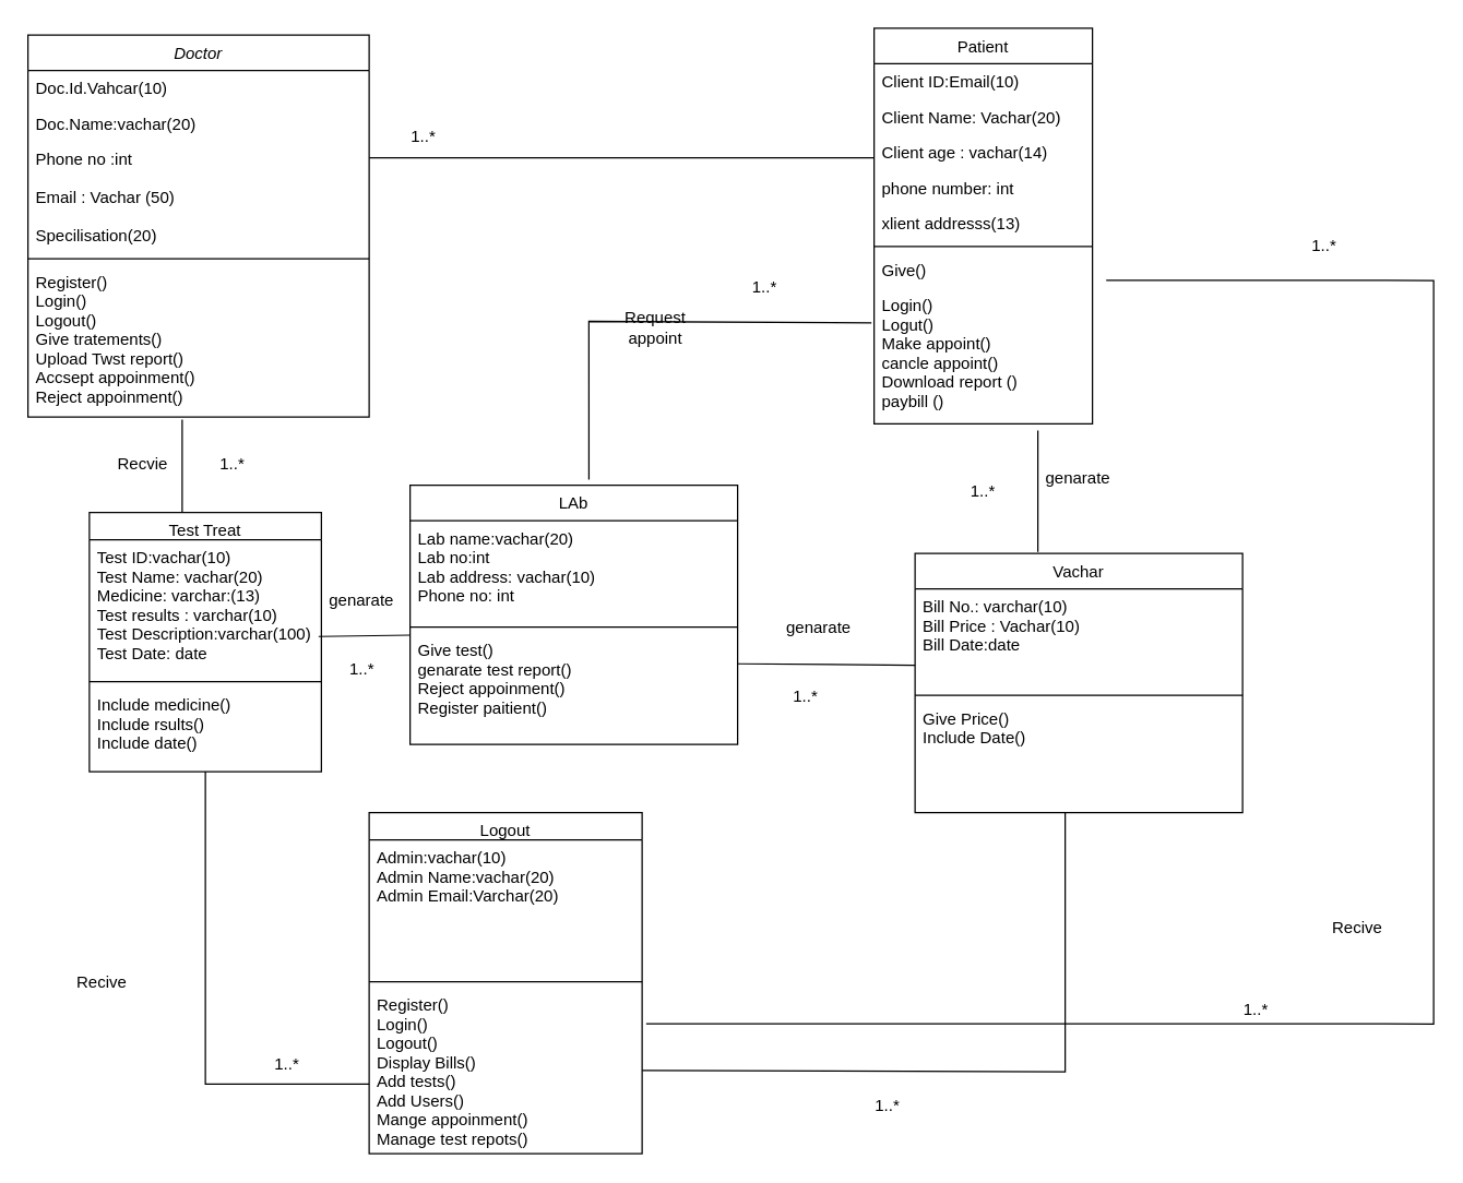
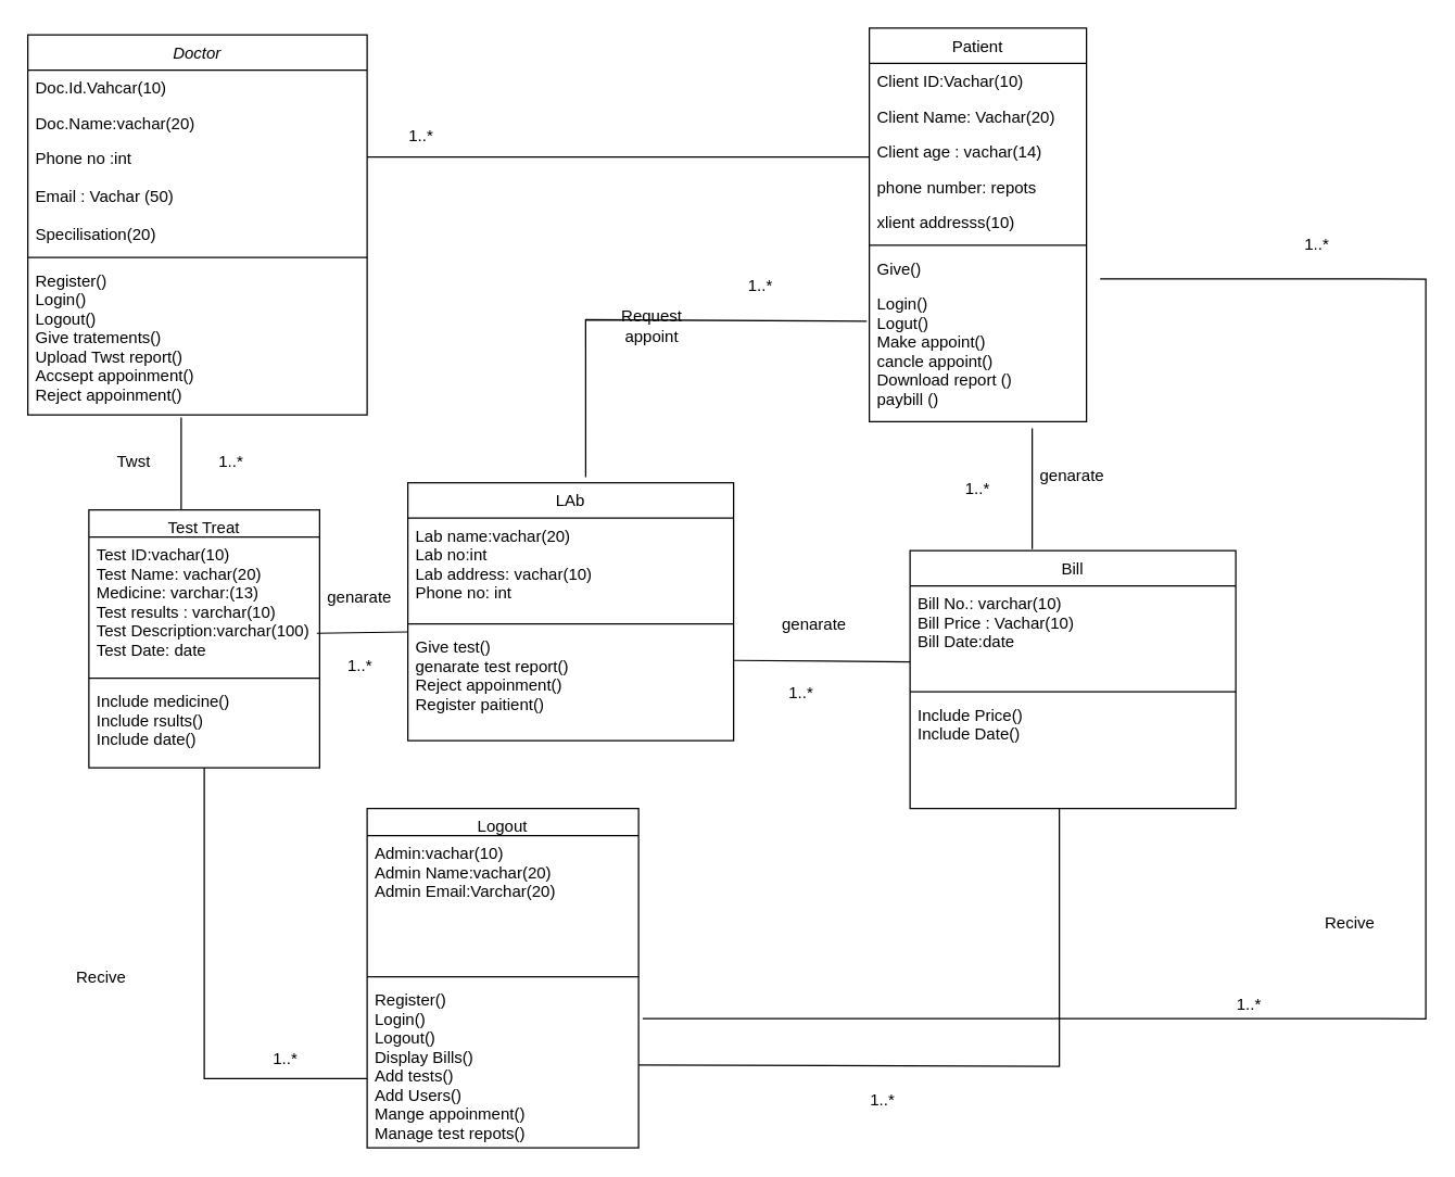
  <mxCell id="0" />
  <mxCell id="1" parent="0" />
  <mxCell id="2" value="Doctor" style="swimlane;fontStyle=2;align=center;verticalAlign=top;childLayout=stackLayout;horizontal=1;startSize=26;horizontalStack=0;resizeParent=1;resizeLast=0;collapsible=1;marginBottom=0;rounded=0;shadow=0;strokeWidth=1;" parent="1" vertex="1"><mxGeometry x="20" y="25" width="250" height="280" as="geometry"><mxRectangle x="230" y="140" width="160" height="26" as="alternateBounds" /></mxGeometry></mxCell>
  <mxCell id="3" value="Doc.Id.Vahcar(10)" style="text;align=left;verticalAlign=top;spacingLeft=4;spacingRight=4;overflow=hidden;rotatable=0;points=[[0,0.5],[1,0.5]];portConstraint=eastwest;" parent="2" vertex="1"><mxGeometry y="26" width="250" height="26" as="geometry" /></mxCell>
  <mxCell id="4" value="Doc.Name:vachar(20)" style="text;align=left;verticalAlign=top;spacingLeft=4;spacingRight=4;overflow=hidden;rotatable=0;points=[[0,0.5],[1,0.5]];portConstraint=eastwest;rounded=0;shadow=0;html=0;" parent="2" vertex="1"><mxGeometry y="52" width="250" height="26" as="geometry" /></mxCell>
  <mxCell id="5" value="Phone no :int &#10;&#10;Email : Vachar (50)&#10;&#10;Specilisation(20)" style="text;align=left;verticalAlign=top;spacingLeft=4;spacingRight=4;overflow=hidden;rotatable=0;points=[[0,0.5],[1,0.5]];portConstraint=eastwest;rounded=0;shadow=0;html=0;" parent="2" vertex="1"><mxGeometry y="78" width="250" height="82" as="geometry" /></mxCell>
  <mxCell id="6" value="" style="line;html=1;strokeWidth=1;align=left;verticalAlign=middle;spacingTop=-1;spacingLeft=3;spacingRight=3;rotatable=0;labelPosition=right;points=[];portConstraint=eastwest;" parent="2" vertex="1"><mxGeometry y="160" width="250" height="8" as="geometry" /></mxCell>
  <mxCell id="7" value="Register()&#10;Login()&#10;Logout()&#10;Give tratements()&#10;Upload Twst report()&#10;Accsept appoinment()&#10;Reject appoinment()" style="text;align=left;verticalAlign=top;spacingLeft=4;spacingRight=4;overflow=hidden;rotatable=0;points=[[0,0.5],[1,0.5]];portConstraint=eastwest;" parent="2" vertex="1"><mxGeometry y="168" width="250" height="112" as="geometry" /></mxCell>
  <mxCell id="8" value="Test Treat" style="swimlane;fontStyle=0;align=center;verticalAlign=top;childLayout=stackLayout;horizontal=1;startSize=20;horizontalStack=0;resizeParent=1;resizeLast=0;collapsible=1;marginBottom=0;rounded=0;shadow=0;strokeWidth=1;" parent="1" vertex="1"><mxGeometry x="65" y="375" width="170" height="190" as="geometry"><mxRectangle x="130" y="380" width="160" height="26" as="alternateBounds" /></mxGeometry></mxCell>
  <mxCell id="9" value="Test ID:vachar(10)&#10;Test Name: vachar(20)&#10;Medicine: varchar:(13)&#10;Test results : varchar(10)&#10;Test Description:varchar(100)&#10;Test Date: date" style="text;align=left;verticalAlign=top;spacingLeft=4;spacingRight=4;overflow=hidden;rotatable=0;points=[[0,0.5],[1,0.5]];portConstraint=eastwest;" parent="8" vertex="1"><mxGeometry y="20" width="170" height="100" as="geometry" /></mxCell>
  <mxCell id="10" value="" style="line;html=1;strokeWidth=1;align=left;verticalAlign=middle;spacingTop=-1;spacingLeft=3;spacingRight=3;rotatable=0;labelPosition=right;points=[];portConstraint=eastwest;" parent="8" vertex="1"><mxGeometry y="120" width="170" height="8" as="geometry" /></mxCell>
  <mxCell id="11" value="Include medicine()&#10;Include rsults()&#10;Include date()&#10;" style="text;align=left;verticalAlign=top;spacingLeft=4;spacingRight=4;overflow=hidden;rotatable=0;points=[[0,0.5],[1,0.5]];portConstraint=eastwest;" vertex="1" parent="8"><mxGeometry y="128" width="170" height="62" as="geometry" /></mxCell>
  <mxCell id="12" value="LAb" style="swimlane;fontStyle=0;align=center;verticalAlign=top;childLayout=stackLayout;horizontal=1;startSize=26;horizontalStack=0;resizeParent=1;resizeLast=0;collapsible=1;marginBottom=0;rounded=0;shadow=0;strokeWidth=1;" parent="1" vertex="1"><mxGeometry x="300" y="355" width="240" height="190" as="geometry"><mxRectangle x="340" y="380" width="170" height="26" as="alternateBounds" /></mxGeometry></mxCell>
  <mxCell id="13" value="Lab name:vachar(20)&#10;Lab no:int&#10;Lab address: vachar(10)&#10;Phone no: int" style="text;align=left;verticalAlign=top;spacingLeft=4;spacingRight=4;overflow=hidden;rotatable=0;points=[[0,0.5],[1,0.5]];portConstraint=eastwest;" parent="12" vertex="1"><mxGeometry y="26" width="240" height="74" as="geometry" /></mxCell>
  <mxCell id="14" value="" style="line;html=1;strokeWidth=1;align=left;verticalAlign=middle;spacingTop=-1;spacingLeft=3;spacingRight=3;rotatable=0;labelPosition=right;points=[];portConstraint=eastwest;" parent="12" vertex="1"><mxGeometry y="100" width="240" height="8" as="geometry" /></mxCell>
  <mxCell id="15" value="Give test()&#10;genarate test report()&#10;Reject appoinment()&#10;Register paitient()&#10;" style="text;align=left;verticalAlign=top;spacingLeft=4;spacingRight=4;overflow=hidden;rotatable=0;points=[[0,0.5],[1,0.5]];portConstraint=eastwest;" vertex="1" parent="12"><mxGeometry y="108" width="240" height="74" as="geometry" /></mxCell>
  <mxCell id="16" value="Patient" style="swimlane;fontStyle=0;align=center;verticalAlign=top;childLayout=stackLayout;horizontal=1;startSize=26;horizontalStack=0;resizeParent=1;resizeLast=0;collapsible=1;marginBottom=0;rounded=0;shadow=0;strokeWidth=1;" parent="1" vertex="1"><mxGeometry x="640" y="20" width="160" height="290" as="geometry"><mxRectangle x="550" y="140" width="160" height="26" as="alternateBounds" /></mxGeometry></mxCell>
- <mxCell id="17" value="Client ID:Email(10)" style="text;align=left;verticalAlign=top;spacingLeft=4;spacingRight=4;overflow=hidden;rotatable=0;points=[[0,0.5],[1,0.5]];portConstraint=eastwest;" parent="16" vertex="1"><mxGeometry y="26" width="160" height="26" as="geometry" /></mxCell>
+ <mxCell id="17" value="Client ID:Vachar(10)" style="text;align=left;verticalAlign=top;spacingLeft=4;spacingRight=4;overflow=hidden;rotatable=0;points=[[0,0.5],[1,0.5]];portConstraint=eastwest;" parent="16" vertex="1"><mxGeometry y="26" width="160" height="26" as="geometry" /></mxCell>
  <mxCell id="18" value="Client Name: Vachar(20)&#10;" style="text;align=left;verticalAlign=top;spacingLeft=4;spacingRight=4;overflow=hidden;rotatable=0;points=[[0,0.5],[1,0.5]];portConstraint=eastwest;rounded=0;shadow=0;html=0;" parent="16" vertex="1"><mxGeometry y="52" width="160" height="26" as="geometry" /></mxCell>
  <mxCell id="19" value="Client age : vachar(14)" style="text;align=left;verticalAlign=top;spacingLeft=4;spacingRight=4;overflow=hidden;rotatable=0;points=[[0,0.5],[1,0.5]];portConstraint=eastwest;rounded=0;shadow=0;html=0;" parent="16" vertex="1"><mxGeometry y="78" width="160" height="26" as="geometry" /></mxCell>
- <mxCell id="20" value="phone number: int" style="text;align=left;verticalAlign=top;spacingLeft=4;spacingRight=4;overflow=hidden;rotatable=0;points=[[0,0.5],[1,0.5]];portConstraint=eastwest;rounded=0;shadow=0;html=0;" parent="16" vertex="1"><mxGeometry y="104" width="160" height="26" as="geometry" /></mxCell>
- <mxCell id="21" value="xlient addresss(13)" style="text;align=left;verticalAlign=top;spacingLeft=4;spacingRight=4;overflow=hidden;rotatable=0;points=[[0,0.5],[1,0.5]];portConstraint=eastwest;rounded=0;shadow=0;html=0;" parent="16" vertex="1"><mxGeometry y="130" width="160" height="26" as="geometry" /></mxCell>
+ <mxCell id="20" value="phone number: repots" style="text;align=left;verticalAlign=top;spacingLeft=4;spacingRight=4;overflow=hidden;rotatable=0;points=[[0,0.5],[1,0.5]];portConstraint=eastwest;rounded=0;shadow=0;html=0;" parent="16" vertex="1"><mxGeometry y="104" width="160" height="26" as="geometry" /></mxCell>
+ <mxCell id="21" value="xlient addresss(10)" style="text;align=left;verticalAlign=top;spacingLeft=4;spacingRight=4;overflow=hidden;rotatable=0;points=[[0,0.5],[1,0.5]];portConstraint=eastwest;rounded=0;shadow=0;html=0;" parent="16" vertex="1"><mxGeometry y="130" width="160" height="26" as="geometry" /></mxCell>
  <mxCell id="22" value="" style="line;html=1;strokeWidth=1;align=left;verticalAlign=middle;spacingTop=-1;spacingLeft=3;spacingRight=3;rotatable=0;labelPosition=right;points=[];portConstraint=eastwest;" parent="16" vertex="1"><mxGeometry y="156" width="160" height="8" as="geometry" /></mxCell>
  <mxCell id="23" value="Give()" style="text;align=left;verticalAlign=top;spacingLeft=4;spacingRight=4;overflow=hidden;rotatable=0;points=[[0,0.5],[1,0.5]];portConstraint=eastwest;" parent="16" vertex="1"><mxGeometry y="164" width="160" height="26" as="geometry" /></mxCell>
  <mxCell id="24" value="" style="endArrow=none;html=1;rounded=0;exitX=0.375;exitY=-0.005;exitDx=0;exitDy=0;exitPerimeter=0;" edge="1" parent="16" source="33"><mxGeometry width="50" height="50" relative="1" as="geometry"><mxPoint x="60" y="340" as="sourcePoint" /><mxPoint x="120" y="295" as="targetPoint" /></mxGeometry></mxCell>
  <mxCell id="25" value="Login()&#10;Logut()&#10;Make appoint()&#10;cancle appoint()&#10;Download report ()&#10;paybill ()" style="text;align=left;verticalAlign=top;spacingLeft=4;spacingRight=4;overflow=hidden;rotatable=0;points=[[0,0.5],[1,0.5]];portConstraint=eastwest;" parent="16" vertex="1"><mxGeometry y="190" width="160" height="90" as="geometry" /></mxCell>
  <mxCell id="26" value="" style="endArrow=none;html=1;rounded=0;exitX=0.546;exitY=-0.021;exitDx=0;exitDy=0;exitPerimeter=0;entryX=-0.012;entryY=0.289;entryDx=0;entryDy=0;entryPerimeter=0;" edge="1" parent="1" source="12" target="25"><mxGeometry width="50" height="50" relative="1" as="geometry"><mxPoint x="520" y="285" as="sourcePoint" /><mxPoint x="570" y="235" as="targetPoint" /><Array as="points"><mxPoint x="431" y="235" /></Array></mxGeometry></mxCell>
  <mxCell id="27" value="" style="endArrow=none;html=1;rounded=0;" edge="1" parent="1"><mxGeometry width="50" height="50" relative="1" as="geometry"><mxPoint x="270" y="115" as="sourcePoint" /><mxPoint x="640" y="115" as="targetPoint" /></mxGeometry></mxCell>
  <mxCell id="28" value="Request appoint" style="text;html=1;strokeColor=none;fillColor=none;align=center;verticalAlign=middle;whiteSpace=wrap;rounded=0;" vertex="1" parent="1"><mxGeometry x="450" y="225" width="60" height="30" as="geometry" /></mxCell>
  <mxCell id="29" value="" style="endArrow=none;html=1;rounded=0;entryX=0.452;entryY=1.018;entryDx=0;entryDy=0;entryPerimeter=0;" edge="1" parent="1" target="7"><mxGeometry width="50" height="50" relative="1" as="geometry"><mxPoint x="133" y="375" as="sourcePoint" /><mxPoint x="180" y="325" as="targetPoint" /></mxGeometry></mxCell>
  <mxCell id="30" value="" style="endArrow=none;html=1;rounded=0;exitX=0.988;exitY=0.71;exitDx=0;exitDy=0;exitPerimeter=0;" edge="1" parent="1" source="9"><mxGeometry width="50" height="50" relative="1" as="geometry"><mxPoint x="250" y="515" as="sourcePoint" /><mxPoint x="300" y="465" as="targetPoint" /></mxGeometry></mxCell>
- <mxCell id="31" value="Recvie" style="text;strokeColor=none;fillColor=none;align=left;verticalAlign=middle;spacingLeft=4;spacingRight=4;overflow=hidden;points=[[0,0.5],[1,0.5]];portConstraint=eastwest;rotatable=0;whiteSpace=wrap;html=1;" vertex="1" parent="1"><mxGeometry x="80" y="325" width="80" height="30" as="geometry" /></mxCell>
+ <mxCell id="31" value="Twst" style="text;strokeColor=none;fillColor=none;align=left;verticalAlign=middle;spacingLeft=4;spacingRight=4;overflow=hidden;points=[[0,0.5],[1,0.5]];portConstraint=eastwest;rotatable=0;whiteSpace=wrap;html=1;" vertex="1" parent="1"><mxGeometry x="80" y="325" width="80" height="30" as="geometry" /></mxCell>
  <mxCell id="32" value="genarate" style="text;strokeColor=none;fillColor=none;align=left;verticalAlign=middle;spacingLeft=4;spacingRight=4;overflow=hidden;points=[[0,0.5],[1,0.5]];portConstraint=eastwest;rotatable=0;whiteSpace=wrap;html=1;" vertex="1" parent="1"><mxGeometry x="235" y="425" width="80" height="30" as="geometry" /></mxCell>
- <mxCell id="33" value="Vachar" style="swimlane;fontStyle=0;align=center;verticalAlign=top;childLayout=stackLayout;horizontal=1;startSize=26;horizontalStack=0;resizeParent=1;resizeLast=0;collapsible=1;marginBottom=0;rounded=0;shadow=0;strokeWidth=1;" vertex="1" parent="1"><mxGeometry x="670" y="405" width="240" height="190" as="geometry"><mxRectangle x="340" y="380" width="170" height="26" as="alternateBounds" /></mxGeometry></mxCell>
+ <mxCell id="33" value="Bill" style="swimlane;fontStyle=0;align=center;verticalAlign=top;childLayout=stackLayout;horizontal=1;startSize=26;horizontalStack=0;resizeParent=1;resizeLast=0;collapsible=1;marginBottom=0;rounded=0;shadow=0;strokeWidth=1;" vertex="1" parent="1"><mxGeometry x="670" y="405" width="240" height="190" as="geometry"><mxRectangle x="340" y="380" width="170" height="26" as="alternateBounds" /></mxGeometry></mxCell>
  <mxCell id="34" value="Bill No.: varchar(10)&#10;Bill Price : Vachar(10)&#10;Bill Date:date" style="text;align=left;verticalAlign=top;spacingLeft=4;spacingRight=4;overflow=hidden;rotatable=0;points=[[0,0.5],[1,0.5]];portConstraint=eastwest;" vertex="1" parent="33"><mxGeometry y="26" width="240" height="74" as="geometry" /></mxCell>
  <mxCell id="35" value="" style="line;html=1;strokeWidth=1;align=left;verticalAlign=middle;spacingTop=-1;spacingLeft=3;spacingRight=3;rotatable=0;labelPosition=right;points=[];portConstraint=eastwest;" vertex="1" parent="33"><mxGeometry y="100" width="240" height="8" as="geometry" /></mxCell>
- <mxCell id="36" value="Give Price()&#10;Include Date()" style="text;align=left;verticalAlign=top;spacingLeft=4;spacingRight=4;overflow=hidden;rotatable=0;points=[[0,0.5],[1,0.5]];portConstraint=eastwest;" vertex="1" parent="33"><mxGeometry y="108" width="240" height="74" as="geometry" /></mxCell>
+ <mxCell id="36" value="Include Price()&#10;Include Date()" style="text;align=left;verticalAlign=top;spacingLeft=4;spacingRight=4;overflow=hidden;rotatable=0;points=[[0,0.5],[1,0.5]];portConstraint=eastwest;" vertex="1" parent="33"><mxGeometry y="108" width="240" height="74" as="geometry" /></mxCell>
  <mxCell id="37" value="genarate" style="text;strokeColor=none;fillColor=none;align=left;verticalAlign=middle;spacingLeft=4;spacingRight=4;overflow=hidden;points=[[0,0.5],[1,0.5]];portConstraint=eastwest;rotatable=0;whiteSpace=wrap;html=1;" vertex="1" parent="1"><mxGeometry x="570" y="445" width="80" height="30" as="geometry" /></mxCell>
  <mxCell id="38" value="" style="endArrow=none;html=1;rounded=0;exitX=0.988;exitY=0.71;exitDx=0;exitDy=0;exitPerimeter=0;entryX=0;entryY=0.757;entryDx=0;entryDy=0;entryPerimeter=0;" edge="1" parent="1" target="34"><mxGeometry width="50" height="50" relative="1" as="geometry"><mxPoint x="540" y="486" as="sourcePoint" /><mxPoint x="607" y="485" as="targetPoint" /></mxGeometry></mxCell>
  <mxCell id="39" value="genarate" style="text;strokeColor=none;fillColor=none;align=left;verticalAlign=middle;spacingLeft=4;spacingRight=4;overflow=hidden;points=[[0,0.5],[1,0.5]];portConstraint=eastwest;rotatable=0;whiteSpace=wrap;html=1;" vertex="1" parent="1"><mxGeometry x="760" y="335" width="80" height="30" as="geometry" /></mxCell>
  <mxCell id="40" value="Logout" style="swimlane;fontStyle=0;align=center;verticalAlign=top;childLayout=stackLayout;horizontal=1;startSize=20;horizontalStack=0;resizeParent=1;resizeLast=0;collapsible=1;marginBottom=0;rounded=0;shadow=0;strokeWidth=1;" vertex="1" parent="1"><mxGeometry x="270" y="595" width="200" height="250" as="geometry"><mxRectangle x="130" y="380" width="160" height="26" as="alternateBounds" /></mxGeometry></mxCell>
  <mxCell id="41" value="Admin:vachar(10)&#10;Admin Name:vachar(20)&#10;Admin Email:Varchar(20)" style="text;align=left;verticalAlign=top;spacingLeft=4;spacingRight=4;overflow=hidden;rotatable=0;points=[[0,0.5],[1,0.5]];portConstraint=eastwest;" vertex="1" parent="40"><mxGeometry y="20" width="200" height="100" as="geometry" /></mxCell>
  <mxCell id="42" value="" style="line;html=1;strokeWidth=1;align=left;verticalAlign=middle;spacingTop=-1;spacingLeft=3;spacingRight=3;rotatable=0;labelPosition=right;points=[];portConstraint=eastwest;" vertex="1" parent="40"><mxGeometry y="120" width="200" height="8" as="geometry" /></mxCell>
  <mxCell id="43" value="Register()&#10;Login()&#10;Logout()&#10;Display Bills()&#10;Add tests()&#10;Add Users()&#10;Mange appoinment()&#10;Manage test repots()" style="text;align=left;verticalAlign=top;spacingLeft=4;spacingRight=4;overflow=hidden;rotatable=0;points=[[0,0.5],[1,0.5]];portConstraint=eastwest;" vertex="1" parent="40"><mxGeometry y="128" width="200" height="122" as="geometry" /></mxCell>
  <mxCell id="44" value="" style="endArrow=none;html=1;rounded=0;exitX=1;exitY=0.5;exitDx=0;exitDy=0;" edge="1" parent="1" source="43"><mxGeometry width="50" height="50" relative="1" as="geometry"><mxPoint x="730" y="645" as="sourcePoint" /><mxPoint x="780" y="595" as="targetPoint" /><Array as="points"><mxPoint x="780" y="785" /></Array></mxGeometry></mxCell>
  <mxCell id="45" value="" style="endArrow=none;html=1;rounded=0;exitX=1.015;exitY=0.221;exitDx=0;exitDy=0;exitPerimeter=0;entryX=1.063;entryY=-0.056;entryDx=0;entryDy=0;entryPerimeter=0;" edge="1" parent="1" source="43" target="25"><mxGeometry width="50" height="50" relative="1" as="geometry"><mxPoint x="680" y="355" as="sourcePoint" /><mxPoint x="1000" y="215" as="targetPoint" /><Array as="points"><mxPoint x="1050" y="750" /><mxPoint x="1050" y="205" /></Array></mxGeometry></mxCell>
  <mxCell id="46" value="" style="endArrow=none;html=1;rounded=0;exitX=1;exitY=0.5;exitDx=0;exitDy=0;entryX=0.5;entryY=1;entryDx=0;entryDy=0;entryPerimeter=0;" edge="1" parent="1" target="11"><mxGeometry width="50" height="50" relative="1" as="geometry"><mxPoint x="270" y="794" as="sourcePoint" /><mxPoint x="160" y="565" as="targetPoint" /><Array as="points"><mxPoint x="150" y="794" /></Array></mxGeometry></mxCell>
  <mxCell id="47" value="Recive" style="text;strokeColor=none;fillColor=none;align=left;verticalAlign=middle;spacingLeft=4;spacingRight=4;overflow=hidden;points=[[0,0.5],[1,0.5]];portConstraint=eastwest;rotatable=0;whiteSpace=wrap;html=1;" vertex="1" parent="1"><mxGeometry x="970" y="665" width="80" height="30" as="geometry" /></mxCell>
  <mxCell id="48" value="Recive" style="text;strokeColor=none;fillColor=none;align=left;verticalAlign=middle;spacingLeft=4;spacingRight=4;overflow=hidden;points=[[0,0.5],[1,0.5]];portConstraint=eastwest;rotatable=0;whiteSpace=wrap;html=1;" vertex="1" parent="1"><mxGeometry x="50" y="705" width="80" height="30" as="geometry" /></mxCell>
  <mxCell id="49" value="1..*" style="text;html=1;strokeColor=none;fillColor=none;align=center;verticalAlign=middle;whiteSpace=wrap;rounded=0;" vertex="1" parent="1"><mxGeometry x="280" y="85" width="60" height="30" as="geometry" /></mxCell>
  <mxCell id="50" value="1..*" style="text;html=1;strokeColor=none;fillColor=none;align=center;verticalAlign=middle;whiteSpace=wrap;rounded=0;" vertex="1" parent="1"><mxGeometry x="530" y="195" width="60" height="30" as="geometry" /></mxCell>
  <mxCell id="51" value="1..*" style="text;html=1;strokeColor=none;fillColor=none;align=center;verticalAlign=middle;whiteSpace=wrap;rounded=0;" vertex="1" parent="1"><mxGeometry x="940" y="165" width="60" height="30" as="geometry" /></mxCell>
  <mxCell id="52" value="1..*" style="text;html=1;strokeColor=none;fillColor=none;align=center;verticalAlign=middle;whiteSpace=wrap;rounded=0;" vertex="1" parent="1"><mxGeometry x="690" y="345" width="60" height="30" as="geometry" /></mxCell>
  <mxCell id="53" value="1..*" style="text;html=1;strokeColor=none;fillColor=none;align=center;verticalAlign=middle;whiteSpace=wrap;rounded=0;" vertex="1" parent="1"><mxGeometry x="560" y="495" width="60" height="30" as="geometry" /></mxCell>
  <mxCell id="54" value="1..*" style="text;html=1;strokeColor=none;fillColor=none;align=center;verticalAlign=middle;whiteSpace=wrap;rounded=0;" vertex="1" parent="1"><mxGeometry x="890" y="725" width="60" height="30" as="geometry" /></mxCell>
  <mxCell id="55" value="1..*" style="text;html=1;strokeColor=none;fillColor=none;align=center;verticalAlign=middle;whiteSpace=wrap;rounded=0;" vertex="1" parent="1"><mxGeometry x="620" y="795" width="60" height="30" as="geometry" /></mxCell>
  <mxCell id="56" value="1..*" style="text;html=1;strokeColor=none;fillColor=none;align=center;verticalAlign=middle;whiteSpace=wrap;rounded=0;" vertex="1" parent="1"><mxGeometry x="180" y="765" width="60" height="30" as="geometry" /></mxCell>
  <mxCell id="57" value="1..*" style="text;html=1;strokeColor=none;fillColor=none;align=center;verticalAlign=middle;whiteSpace=wrap;rounded=0;" vertex="1" parent="1"><mxGeometry x="235" y="475" width="60" height="30" as="geometry" /></mxCell>
  <mxCell id="58" value="1..*" style="text;html=1;strokeColor=none;fillColor=none;align=center;verticalAlign=middle;whiteSpace=wrap;rounded=0;" vertex="1" parent="1"><mxGeometry x="140" y="325" width="60" height="30" as="geometry" /></mxCell>
